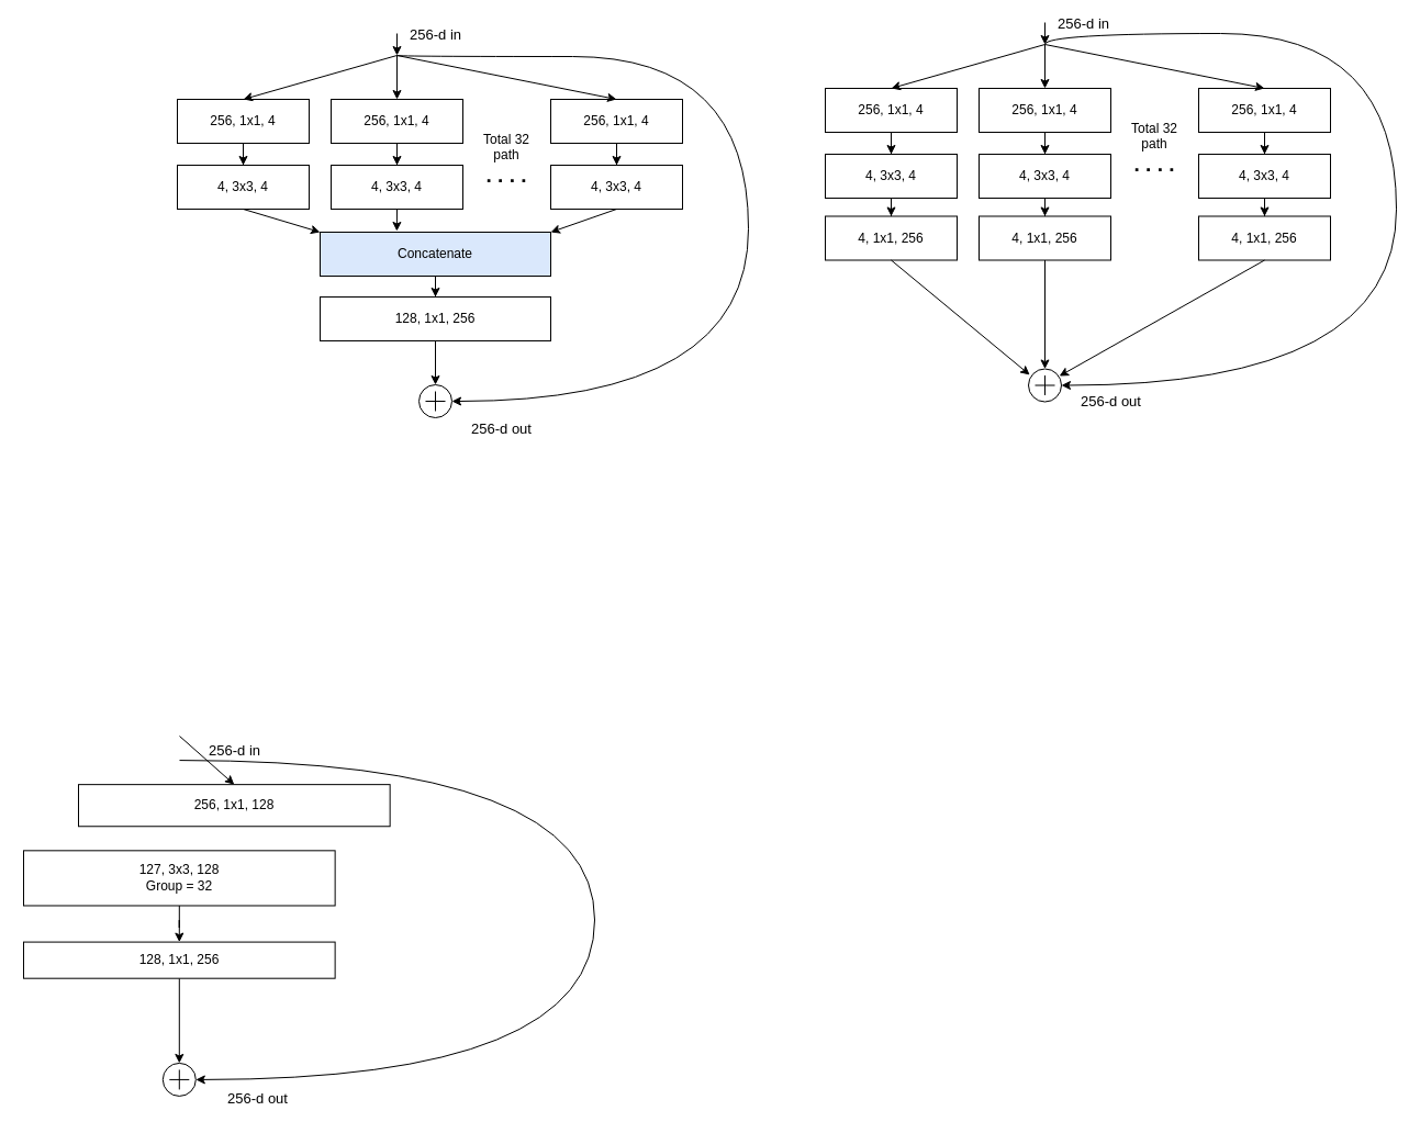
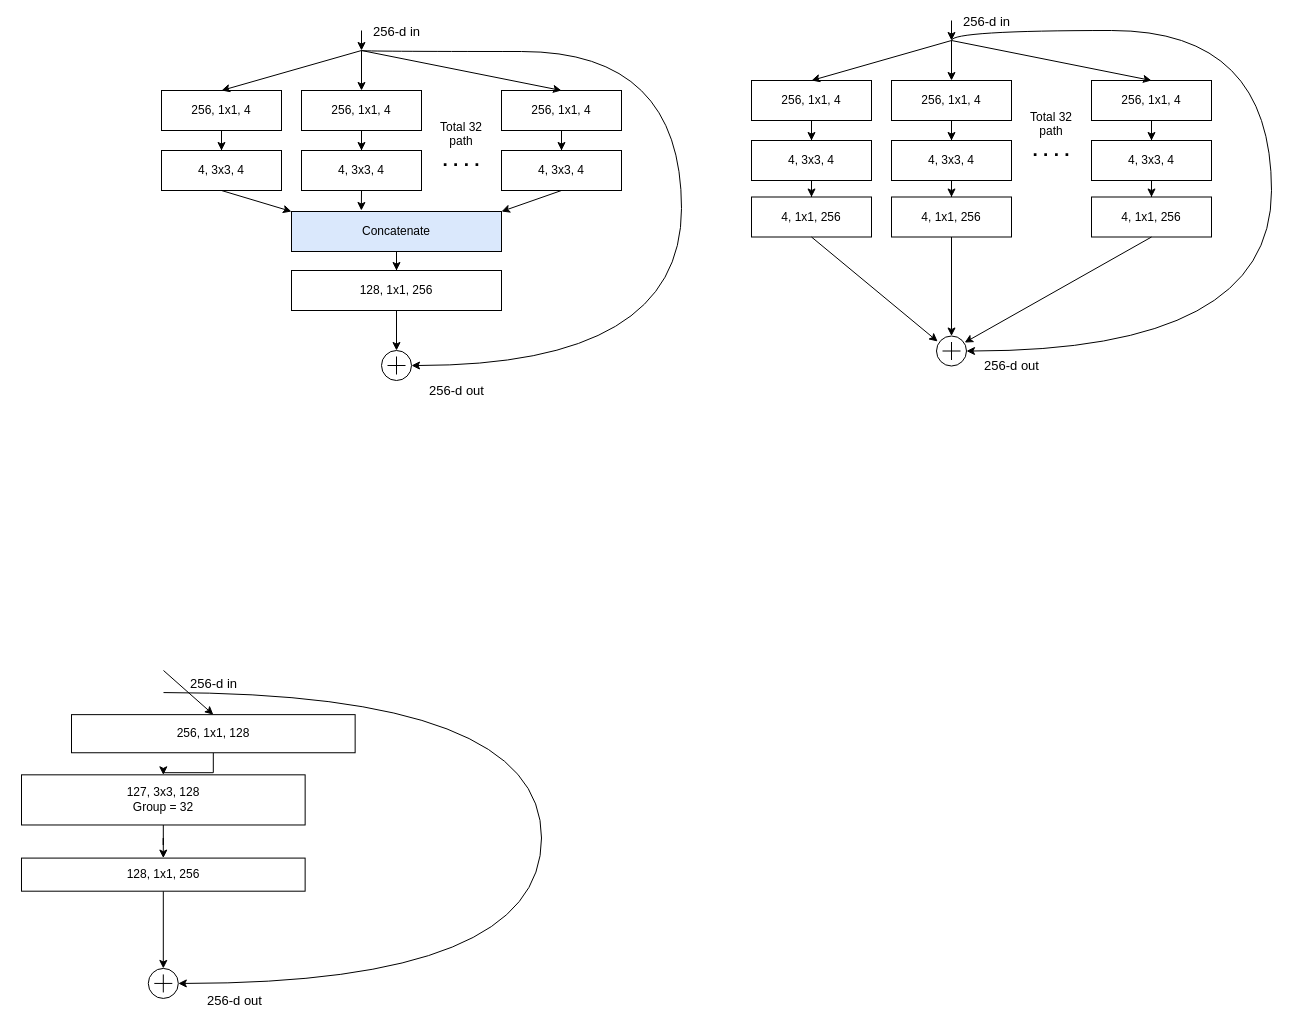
  <mxCell id="0" />
  <mxCell id="1" parent="0" />
  <mxCell id="2" value="" style="group" vertex="1" connectable="0" parent="1"><mxGeometry x="161" y="30" width="520" height="359" as="geometry" /></mxCell>
  <mxCell id="3" value="" style="edgeStyle=orthogonalEdgeStyle;rounded=0;orthogonalLoop=1;jettySize=auto;html=1;" edge="1" parent="2" source="4" target="10"><mxGeometry relative="1" as="geometry" /></mxCell>
  <mxCell id="4" value="256, 1x1, 4" style="rounded=0;whiteSpace=wrap;html=1;" vertex="1" parent="2"><mxGeometry y="60" width="120" height="40" as="geometry" /></mxCell>
  <mxCell id="5" value="" style="edgeStyle=orthogonalEdgeStyle;rounded=0;orthogonalLoop=1;jettySize=auto;html=1;" edge="1" parent="2" source="6" target="12"><mxGeometry relative="1" as="geometry" /></mxCell>
  <mxCell id="6" value="256, 1x1, 4" style="rounded=0;whiteSpace=wrap;html=1;" vertex="1" parent="2"><mxGeometry x="140" y="60" width="120" height="40" as="geometry" /></mxCell>
  <mxCell id="7" value="" style="edgeStyle=orthogonalEdgeStyle;rounded=0;orthogonalLoop=1;jettySize=auto;html=1;" edge="1" parent="2" source="8" target="15"><mxGeometry relative="1" as="geometry" /></mxCell>
  <mxCell id="8" value="256, 1x1, 4" style="rounded=0;whiteSpace=wrap;html=1;" vertex="1" parent="2"><mxGeometry x="340" y="60" width="120" height="40" as="geometry" /></mxCell>
  <mxCell id="9" style="rounded=0;orthogonalLoop=1;jettySize=auto;html=1;exitX=0.5;exitY=1;exitDx=0;exitDy=0;entryX=0;entryY=0;entryDx=0;entryDy=0;" edge="1" parent="2" source="10" target="17"><mxGeometry relative="1" as="geometry" /></mxCell>
  <mxCell id="10" value="4, 3x3, 4" style="rounded=0;whiteSpace=wrap;html=1;" vertex="1" parent="2"><mxGeometry y="120" width="120" height="40" as="geometry" /></mxCell>
  <mxCell id="11" style="edgeStyle=orthogonalEdgeStyle;rounded=0;orthogonalLoop=1;jettySize=auto;html=1;exitX=0.5;exitY=1;exitDx=0;exitDy=0;" edge="1" parent="2" source="12"><mxGeometry relative="1" as="geometry"><mxPoint x="199.857" y="180" as="targetPoint" /></mxGeometry></mxCell>
  <mxCell id="12" value="4, 3x3, 4" style="rounded=0;whiteSpace=wrap;html=1;" vertex="1" parent="2"><mxGeometry x="140" y="120" width="120" height="40" as="geometry" /></mxCell>
  <mxCell id="13" style="rounded=0;orthogonalLoop=1;jettySize=auto;html=1;exitX=0.5;exitY=1;exitDx=0;exitDy=0;entryX=1;entryY=0;entryDx=0;entryDy=0;strokeColor=none;" edge="1" parent="2" source="15" target="17"><mxGeometry relative="1" as="geometry" /></mxCell>
  <mxCell id="14" style="rounded=0;orthogonalLoop=1;jettySize=auto;html=1;exitX=0.5;exitY=1;exitDx=0;exitDy=0;entryX=1;entryY=0;entryDx=0;entryDy=0;" edge="1" parent="2" source="15" target="17"><mxGeometry relative="1" as="geometry" /></mxCell>
  <mxCell id="15" value="4, 3x3, 4" style="rounded=0;whiteSpace=wrap;html=1;" vertex="1" parent="2"><mxGeometry x="340" y="120" width="120" height="40" as="geometry" /></mxCell>
  <mxCell id="16" value="" style="edgeStyle=orthogonalEdgeStyle;rounded=0;orthogonalLoop=1;jettySize=auto;html=1;" edge="1" parent="2" source="17" target="19"><mxGeometry relative="1" as="geometry" /></mxCell>
  <mxCell id="17" value="Concatenate" style="rounded=0;whiteSpace=wrap;html=1;fillColor=#dae8fc;" vertex="1" parent="2"><mxGeometry x="130" y="181" width="210" height="40" as="geometry" /></mxCell>
  <mxCell id="18" value="" style="edgeStyle=orthogonalEdgeStyle;rounded=0;orthogonalLoop=1;jettySize=auto;html=1;" edge="1" parent="2" source="19" target="20"><mxGeometry relative="1" as="geometry" /></mxCell>
  <mxCell id="19" value="128, 1x1, 256" style="rounded=0;whiteSpace=wrap;html=1;" vertex="1" parent="2"><mxGeometry x="130" y="240" width="210" height="40" as="geometry" /></mxCell>
  <mxCell id="20" value="" style="verticalLabelPosition=bottom;shadow=0;dashed=0;align=center;html=1;verticalAlign=top;shape=mxgraph.electrical.abstract.summation_point;" vertex="1" parent="2"><mxGeometry x="220" y="320" width="30" height="30" as="geometry" /></mxCell>
  <mxCell id="21" value="" style="endArrow=classic;html=1;rounded=0;" edge="1" parent="2"><mxGeometry width="50" height="50" relative="1" as="geometry"><mxPoint x="200" as="sourcePoint" /><mxPoint x="200" y="20" as="targetPoint" /></mxGeometry></mxCell>
  <mxCell id="22" value="" style="endArrow=classic;html=1;rounded=0;entryX=0.5;entryY=0;entryDx=0;entryDy=0;" edge="1" parent="2" target="4"><mxGeometry width="50" height="50" relative="1" as="geometry"><mxPoint x="200" y="20" as="sourcePoint" /><mxPoint x="120" y="230" as="targetPoint" /></mxGeometry></mxCell>
  <mxCell id="23" value="" style="endArrow=classic;html=1;rounded=0;entryX=0.5;entryY=0;entryDx=0;entryDy=0;" edge="1" parent="2" target="6"><mxGeometry width="50" height="50" relative="1" as="geometry"><mxPoint x="200" y="20" as="sourcePoint" /><mxPoint x="70" y="70" as="targetPoint" /></mxGeometry></mxCell>
  <mxCell id="24" value="" style="endArrow=classic;html=1;rounded=0;entryX=0.5;entryY=0;entryDx=0;entryDy=0;" edge="1" parent="2" target="8"><mxGeometry width="50" height="50" relative="1" as="geometry"><mxPoint x="200" y="20" as="sourcePoint" /><mxPoint x="210" y="70" as="targetPoint" /></mxGeometry></mxCell>
  <mxCell id="25" value="" style="endArrow=classic;html=1;rounded=0;entryX=1;entryY=0.5;entryDx=0;entryDy=0;entryPerimeter=0;edgeStyle=orthogonalEdgeStyle;curved=1;" edge="1" parent="2" target="20"><mxGeometry width="50" height="50" relative="1" as="geometry"><mxPoint x="200" y="20" as="sourcePoint" /><mxPoint x="220" y="80" as="targetPoint" /><Array as="points"><mxPoint x="200" y="21" /><mxPoint x="520" y="21" /><mxPoint x="520" y="335" /></Array></mxGeometry></mxCell>
  <mxCell id="26" value="&lt;font style=&quot;font-size: 13px;&quot;&gt;256-d in&lt;/font&gt;" style="edgeLabel;html=1;align=center;verticalAlign=middle;resizable=0;points=[];" vertex="1" connectable="0" parent="2"><mxGeometry x="234.997" as="geometry" /></mxCell>
  <mxCell id="27" value="&lt;font style=&quot;font-size: 13px;&quot;&gt;256-d out&lt;/font&gt;" style="edgeLabel;html=1;align=center;verticalAlign=middle;resizable=0;points=[];" vertex="1" connectable="0" parent="2"><mxGeometry x="259.997" y="160" as="geometry"><mxPoint x="35" y="199" as="offset" /></mxGeometry></mxCell>
  <mxCell id="28" value="Total 32&lt;br&gt;path&lt;br&gt;&lt;b&gt;&lt;font style=&quot;font-size: 19px;&quot;&gt;. . . .&lt;/font&gt;&lt;/b&gt;" style="text;html=1;align=center;verticalAlign=middle;whiteSpace=wrap;rounded=0;" vertex="1" parent="2"><mxGeometry x="270" y="100" width="60" height="30" as="geometry" /></mxCell>
  <mxCell id="29" value="" style="group" vertex="1" connectable="0" parent="1"><mxGeometry x="751" y="20" width="520" height="345.5" as="geometry" /></mxCell>
  <mxCell id="30" value="" style="edgeStyle=orthogonalEdgeStyle;rounded=0;orthogonalLoop=1;jettySize=auto;html=1;" edge="1" parent="29" source="31" target="37"><mxGeometry relative="1" as="geometry" /></mxCell>
  <mxCell id="31" value="256, 1x1, 4" style="rounded=0;whiteSpace=wrap;html=1;" vertex="1" parent="29"><mxGeometry y="60" width="120" height="40" as="geometry" /></mxCell>
  <mxCell id="32" value="" style="edgeStyle=orthogonalEdgeStyle;rounded=0;orthogonalLoop=1;jettySize=auto;html=1;" edge="1" parent="29" source="33" target="39"><mxGeometry relative="1" as="geometry" /></mxCell>
  <mxCell id="33" value="256, 1x1, 4" style="rounded=0;whiteSpace=wrap;html=1;" vertex="1" parent="29"><mxGeometry x="140" y="60" width="120" height="40" as="geometry" /></mxCell>
  <mxCell id="34" value="" style="edgeStyle=orthogonalEdgeStyle;rounded=0;orthogonalLoop=1;jettySize=auto;html=1;" edge="1" parent="29" source="35" target="42"><mxGeometry relative="1" as="geometry" /></mxCell>
  <mxCell id="35" value="256, 1x1, 4" style="rounded=0;whiteSpace=wrap;html=1;" vertex="1" parent="29"><mxGeometry x="340" y="60" width="120" height="40" as="geometry" /></mxCell>
  <mxCell id="36" value="" style="edgeStyle=orthogonalEdgeStyle;rounded=0;orthogonalLoop=1;jettySize=auto;html=1;" edge="1" parent="29" source="37" target="52"><mxGeometry relative="1" as="geometry" /></mxCell>
  <mxCell id="37" value="4, 3x3, 4" style="rounded=0;whiteSpace=wrap;html=1;" vertex="1" parent="29"><mxGeometry y="120" width="120" height="40" as="geometry" /></mxCell>
  <mxCell id="38" value="" style="edgeStyle=orthogonalEdgeStyle;rounded=0;orthogonalLoop=1;jettySize=auto;html=1;" edge="1" parent="29" source="39" target="54"><mxGeometry relative="1" as="geometry" /></mxCell>
  <mxCell id="39" value="4, 3x3, 4" style="rounded=0;whiteSpace=wrap;html=1;" vertex="1" parent="29"><mxGeometry x="140" y="120" width="120" height="40" as="geometry" /></mxCell>
  <mxCell id="40" style="rounded=0;orthogonalLoop=1;jettySize=auto;html=1;exitX=0.5;exitY=1;exitDx=0;exitDy=0;entryX=1;entryY=0;entryDx=0;entryDy=0;strokeColor=none;" edge="1" parent="29" source="42"><mxGeometry relative="1" as="geometry"><mxPoint x="340" y="181" as="targetPoint" /></mxGeometry></mxCell>
  <mxCell id="41" value="" style="edgeStyle=orthogonalEdgeStyle;rounded=0;orthogonalLoop=1;jettySize=auto;html=1;" edge="1" parent="29" source="42" target="55"><mxGeometry relative="1" as="geometry" /></mxCell>
  <mxCell id="42" value="4, 3x3, 4" style="rounded=0;whiteSpace=wrap;html=1;" vertex="1" parent="29"><mxGeometry x="340" y="120" width="120" height="40" as="geometry" /></mxCell>
  <mxCell id="43" value="" style="verticalLabelPosition=bottom;shadow=0;dashed=0;align=center;html=1;verticalAlign=top;shape=mxgraph.electrical.abstract.summation_point;" vertex="1" parent="29"><mxGeometry x="185" y="315.5" width="30" height="30" as="geometry" /></mxCell>
  <mxCell id="44" value="" style="endArrow=classic;html=1;rounded=0;" edge="1" parent="29"><mxGeometry width="50" height="50" relative="1" as="geometry"><mxPoint x="200" as="sourcePoint" /><mxPoint x="200" y="20" as="targetPoint" /></mxGeometry></mxCell>
  <mxCell id="45" value="" style="endArrow=classic;html=1;rounded=0;entryX=0.5;entryY=0;entryDx=0;entryDy=0;" edge="1" parent="29" target="31"><mxGeometry width="50" height="50" relative="1" as="geometry"><mxPoint x="200" y="20" as="sourcePoint" /><mxPoint x="120" y="230" as="targetPoint" /></mxGeometry></mxCell>
  <mxCell id="46" value="" style="endArrow=classic;html=1;rounded=0;entryX=0.5;entryY=0;entryDx=0;entryDy=0;" edge="1" parent="29" target="33"><mxGeometry width="50" height="50" relative="1" as="geometry"><mxPoint x="200" y="20" as="sourcePoint" /><mxPoint x="70" y="70" as="targetPoint" /></mxGeometry></mxCell>
  <mxCell id="47" value="" style="endArrow=classic;html=1;rounded=0;entryX=0.5;entryY=0;entryDx=0;entryDy=0;" edge="1" parent="29" target="35"><mxGeometry width="50" height="50" relative="1" as="geometry"><mxPoint x="200" y="20" as="sourcePoint" /><mxPoint x="210" y="70" as="targetPoint" /></mxGeometry></mxCell>
  <mxCell id="48" value="" style="endArrow=classic;html=1;rounded=0;entryX=1;entryY=0.5;entryDx=0;entryDy=0;entryPerimeter=0;edgeStyle=orthogonalEdgeStyle;curved=1;" edge="1" parent="29" target="43"><mxGeometry width="50" height="50" relative="1" as="geometry"><mxPoint x="200" y="20" as="sourcePoint" /><mxPoint x="220" y="80" as="targetPoint" /><Array as="points"><mxPoint x="200" y="10" /><mxPoint x="520" y="10" /><mxPoint x="520" y="331" /></Array></mxGeometry></mxCell>
  <mxCell id="49" value="&lt;font style=&quot;font-size: 13px;&quot;&gt;256-d in&lt;/font&gt;" style="edgeLabel;html=1;align=center;verticalAlign=middle;resizable=0;points=[];" vertex="1" connectable="0" parent="29"><mxGeometry x="234.997" as="geometry" /></mxCell>
  <mxCell id="50" value="&lt;font style=&quot;font-size: 13px;&quot;&gt;256-d out&lt;/font&gt;" style="edgeLabel;html=1;align=center;verticalAlign=middle;resizable=0;points=[];" vertex="1" connectable="0" parent="29"><mxGeometry x="224.997" y="145.5" as="geometry"><mxPoint x="35" y="199" as="offset" /></mxGeometry></mxCell>
  <mxCell id="51" value="Total 32&lt;br&gt;path&lt;br&gt;&lt;b&gt;&lt;font style=&quot;font-size: 19px;&quot;&gt;. . . .&lt;/font&gt;&lt;/b&gt;" style="text;html=1;align=center;verticalAlign=middle;whiteSpace=wrap;rounded=0;" vertex="1" parent="29"><mxGeometry x="270" y="100" width="60" height="30" as="geometry" /></mxCell>
  <mxCell id="52" value="4, 1x1, 256" style="rounded=0;whiteSpace=wrap;html=1;" vertex="1" parent="29"><mxGeometry y="176.5" width="120" height="40" as="geometry" /></mxCell>
  <mxCell id="53" value="" style="edgeStyle=orthogonalEdgeStyle;rounded=0;orthogonalLoop=1;jettySize=auto;html=1;" edge="1" parent="29" source="54" target="43"><mxGeometry relative="1" as="geometry" /></mxCell>
  <mxCell id="54" value="4, 1x1, 256" style="rounded=0;whiteSpace=wrap;html=1;" vertex="1" parent="29"><mxGeometry x="140" y="176.5" width="120" height="40" as="geometry" /></mxCell>
  <mxCell id="55" value="4, 1x1, 256" style="rounded=0;whiteSpace=wrap;html=1;" vertex="1" parent="29"><mxGeometry x="340" y="176.5" width="120" height="40" as="geometry" /></mxCell>
  <mxCell id="56" style="rounded=0;orthogonalLoop=1;jettySize=auto;html=1;exitX=0.5;exitY=1;exitDx=0;exitDy=0;entryX=0.038;entryY=0.183;entryDx=0;entryDy=0;entryPerimeter=0;" edge="1" parent="29" source="52" target="43"><mxGeometry relative="1" as="geometry" /></mxCell>
  <mxCell id="57" style="rounded=0;orthogonalLoop=1;jettySize=auto;html=1;exitX=0.5;exitY=1;exitDx=0;exitDy=0;entryX=0.938;entryY=0.219;entryDx=0;entryDy=0;entryPerimeter=0;" edge="1" parent="29" source="55" target="43"><mxGeometry relative="1" as="geometry" /></mxCell>
  <mxCell id="58" value="" style="group" vertex="1" connectable="0" parent="1"><mxGeometry x="20.99" y="670" width="520.01" height="329.411" as="geometry" /></mxCell>
+ <mxCell id="59" value="" style="edgeStyle=orthogonalEdgeStyle;rounded=0;orthogonalLoop=1;jettySize=auto;html=1;" edge="1" parent="58" source="60" target="62"><mxGeometry relative="1" as="geometry" /></mxCell>
  <mxCell id="60" value="256, 1x1, 128" style="rounded=0;whiteSpace=wrap;html=1;" vertex="1" parent="58"><mxGeometry x="50.01" y="44.138" width="283.64" height="38.114" as="geometry" /></mxCell>
  <mxCell id="61" value="" style="edgeStyle=orthogonalEdgeStyle;rounded=0;orthogonalLoop=1;jettySize=auto;html=1;" edge="1" parent="58" source="62" target="64"><mxGeometry relative="1" as="geometry" /></mxCell>
  <mxCell id="62" value="127, 3x3, 128&lt;br&gt;Group = 32" style="rounded=0;whiteSpace=wrap;html=1;" vertex="1" parent="58"><mxGeometry x="0.01" y="104.332" width="283.64" height="50.152" as="geometry" /></mxCell>
  <mxCell id="63" value="" style="edgeStyle=orthogonalEdgeStyle;rounded=0;orthogonalLoop=1;jettySize=auto;html=1;" edge="1" parent="58" source="64" target="65"><mxGeometry relative="1" as="geometry" /></mxCell>
  <mxCell id="64" value="128, 1x1, 256" style="rounded=0;whiteSpace=wrap;html=1;" vertex="1" parent="58"><mxGeometry y="187.588" width="283.64" height="33.104" as="geometry" /></mxCell>
  <mxCell id="65" value="" style="verticalLabelPosition=bottom;shadow=0;dashed=0;align=center;html=1;verticalAlign=top;shape=mxgraph.electrical.abstract.summation_point;" vertex="1" parent="58"><mxGeometry x="126.82" y="297.934" width="30" height="30" as="geometry" /></mxCell>
  <mxCell id="66" value="" style="endArrow=classic;html=1;rounded=0;entryX=0.5;entryY=0;entryDx=0;entryDy=0;" edge="1" parent="58" target="60"><mxGeometry width="50" height="50" relative="1" as="geometry"><mxPoint x="142.01" as="sourcePoint" /><mxPoint x="709.101" y="782.46" as="targetPoint" /></mxGeometry></mxCell>
  <mxCell id="67" value="" style="endArrow=classic;html=1;rounded=0;entryX=1;entryY=0.5;entryDx=0;entryDy=0;entryPerimeter=0;edgeStyle=orthogonalEdgeStyle;curved=1;" edge="1" parent="58" target="65"><mxGeometry width="50" height="50" relative="1" as="geometry"><mxPoint x="142.01" y="22.069" as="sourcePoint" /><mxPoint x="709.101" y="782.46" as="targetPoint" /><Array as="points"><mxPoint x="520.01" y="22" /><mxPoint x="520.01" y="313" /></Array></mxGeometry></mxCell>
  <mxCell id="68" value="&lt;font style=&quot;font-size: 13px;&quot;&gt;256-d in&lt;/font&gt;" style="edgeLabel;html=1;align=center;verticalAlign=middle;resizable=0;points=[];" vertex="1" connectable="0" parent="67"><mxGeometry x="-0.952" y="-4" relative="1" as="geometry"><mxPoint x="25" y="-14" as="offset" /></mxGeometry></mxCell>
  <mxCell id="69" value="&lt;font style=&quot;font-size: 13px;&quot;&gt;256-d out&lt;/font&gt;" style="edgeLabel;html=1;align=center;verticalAlign=middle;resizable=0;points=[];" vertex="1" connectable="0" parent="58"><mxGeometry x="177.276" y="130.411" as="geometry"><mxPoint x="35" y="199" as="offset" /></mxGeometry></mxCell>
